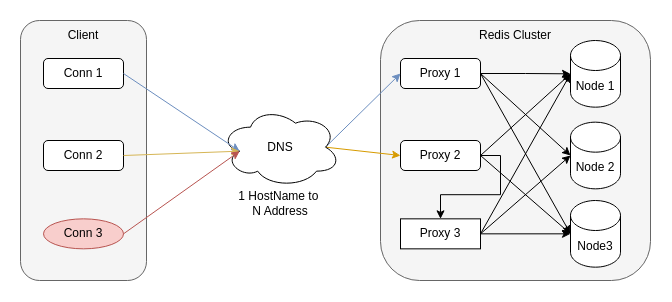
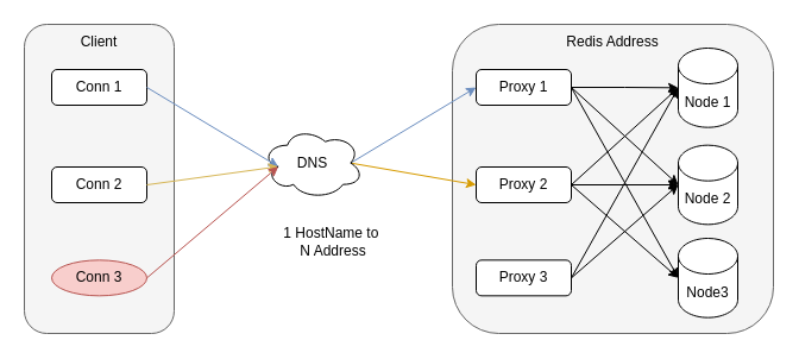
  <mxCell id="0" />
  <mxCell id="1" parent="0" />
  <mxCell id="2" value="" style="rounded=1;whiteSpace=wrap;html=1;fillColor=#f5f5f5;fontColor=#333333;strokeColor=#666666;" vertex="1" parent="1"><mxGeometry x="380" y="20" width="270" height="260" as="geometry" /></mxCell>
  <mxCell id="3" value="Node 1" style="shape=cylinder3;whiteSpace=wrap;html=1;boundedLbl=1;backgroundOutline=1;size=15;" vertex="1" parent="1"><mxGeometry x="570" y="40" width="50" height="66.67" as="geometry" /></mxCell>
  <mxCell id="4" value="Node 2" style="shape=cylinder3;whiteSpace=wrap;html=1;boundedLbl=1;backgroundOutline=1;size=15;" vertex="1" parent="1"><mxGeometry x="570" y="121.66" width="50" height="66.67" as="geometry" /></mxCell>
  <mxCell id="5" value="Node3" style="shape=cylinder3;whiteSpace=wrap;html=1;boundedLbl=1;backgroundOutline=1;size=15;" vertex="1" parent="1"><mxGeometry x="570" y="200" width="50" height="66.67" as="geometry" /></mxCell>
  <mxCell id="6" value="Proxy 1" style="rounded=1;whiteSpace=wrap;html=1;" vertex="1" parent="1"><mxGeometry x="400" y="58" width="80" height="30" as="geometry" /></mxCell>
  <mxCell id="7" value="Proxy 2" style="rounded=1;whiteSpace=wrap;html=1;" vertex="1" parent="1"><mxGeometry x="400" y="140" width="80" height="30" as="geometry" /></mxCell>
- <mxCell id="8" value="Proxy 3" style="whiteSpace=wrap;html=1;rounded=0;" vertex="1" parent="1"><mxGeometry x="400" y="218.34" width="80" height="30" as="geometry" /></mxCell>
+ <mxCell id="8" value="Proxy 3" style="rounded=1;whiteSpace=wrap;html=1;" vertex="1" parent="1"><mxGeometry x="400" y="218.34" width="80" height="30" as="geometry" /></mxCell>
  <mxCell id="9" style="edgeStyle=orthogonalEdgeStyle;rounded=0;orthogonalLoop=1;jettySize=auto;html=1;exitX=1;exitY=0.5;exitDx=0;exitDy=0;entryX=0;entryY=0.5;entryDx=0;entryDy=0;entryPerimeter=0;" edge="1" parent="1" source="6" target="3"><mxGeometry relative="1" as="geometry" /></mxCell>
  <mxCell id="10" style="rounded=0;orthogonalLoop=1;jettySize=auto;html=1;exitX=1;exitY=0.5;exitDx=0;exitDy=0;entryX=0;entryY=0.5;entryDx=0;entryDy=0;entryPerimeter=0;" edge="1" parent="1" source="6" target="4"><mxGeometry relative="1" as="geometry" /></mxCell>
  <mxCell id="11" style="rounded=0;orthogonalLoop=1;jettySize=auto;html=1;exitX=1;exitY=0.5;exitDx=0;exitDy=0;entryX=0;entryY=0.5;entryDx=0;entryDy=0;entryPerimeter=0;" edge="1" parent="1" source="6" target="5"><mxGeometry relative="1" as="geometry" /></mxCell>
  <mxCell id="12" style="rounded=0;orthogonalLoop=1;jettySize=auto;html=1;exitX=1;exitY=0.5;exitDx=0;exitDy=0;entryX=0;entryY=0.5;entryDx=0;entryDy=0;entryPerimeter=0;" edge="1" parent="1" source="7" target="3"><mxGeometry relative="1" as="geometry" /></mxCell>
- <mxCell id="13" style="edgeStyle=orthogonalEdgeStyle;rounded=0;orthogonalLoop=1;jettySize=auto;html=1;exitX=1;exitY=0.5;exitDx=0;exitDy=0;" edge="1" parent="1" source="7" target="8"><mxGeometry relative="1" as="geometry" /></mxCell>
+ <mxCell id="13" style="edgeStyle=orthogonalEdgeStyle;rounded=0;orthogonalLoop=1;jettySize=auto;html=1;exitX=1;exitY=0.5;exitDx=0;exitDy=0;entryX=0;entryY=0.5;entryDx=0;entryDy=0;entryPerimeter=0;" edge="1" parent="1" source="7" target="4"><mxGeometry relative="1" as="geometry" /></mxCell>
  <mxCell id="14" style="rounded=0;orthogonalLoop=1;jettySize=auto;html=1;exitX=1;exitY=0.5;exitDx=0;exitDy=0;entryX=0;entryY=0.5;entryDx=0;entryDy=0;entryPerimeter=0;" edge="1" parent="1" source="7" target="5"><mxGeometry relative="1" as="geometry" /></mxCell>
  <mxCell id="15" style="rounded=0;orthogonalLoop=1;jettySize=auto;html=1;exitX=1;exitY=0.5;exitDx=0;exitDy=0;entryX=0;entryY=0.5;entryDx=0;entryDy=0;entryPerimeter=0;" edge="1" parent="1" source="8" target="3"><mxGeometry relative="1" as="geometry" /></mxCell>
  <mxCell id="16" style="rounded=0;orthogonalLoop=1;jettySize=auto;html=1;exitX=1;exitY=0.5;exitDx=0;exitDy=0;entryX=0;entryY=0.5;entryDx=0;entryDy=0;entryPerimeter=0;" edge="1" parent="1" source="8" target="4"><mxGeometry relative="1" as="geometry" /></mxCell>
- <mxCell id="17" style="edgeStyle=orthogonalEdgeStyle;rounded=0;orthogonalLoop=1;jettySize=auto;html=1;exitX=1;exitY=0.5;exitDx=0;exitDy=0;entryX=0;entryY=0.5;entryDx=0;entryDy=0;entryPerimeter=0;" edge="1" parent="1" source="8" target="5"><mxGeometry relative="1" as="geometry" /></mxCell>
- <mxCell id="18" value="Redis Cluster" style="text;html=1;align=center;verticalAlign=middle;whiteSpace=wrap;rounded=0;" vertex="1" parent="1"><mxGeometry x="470" y="20" width="90" height="30" as="geometry" /></mxCell>
+ <mxCell id="18" value="Redis Address" style="text;html=1;align=center;verticalAlign=middle;whiteSpace=wrap;rounded=0;" vertex="1" parent="1"><mxGeometry x="470" y="20" width="90" height="30" as="geometry" /></mxCell>
  <mxCell id="19" value="" style="rounded=1;whiteSpace=wrap;html=1;fillColor=#f5f5f5;fontColor=#333333;strokeColor=#666666;" vertex="1" parent="1"><mxGeometry x="20" y="20" width="126" height="260" as="geometry" /></mxCell>
  <mxCell id="20" value="Conn 1" style="rounded=1;whiteSpace=wrap;html=1;" vertex="1" parent="1"><mxGeometry x="43" y="58" width="80" height="30" as="geometry" /></mxCell>
  <mxCell id="21" value="Conn 2" style="rounded=1;whiteSpace=wrap;html=1;" vertex="1" parent="1"><mxGeometry x="43" y="140" width="80" height="30" as="geometry" /></mxCell>
  <mxCell id="22" value="Conn 3" style="ellipse;whiteSpace=wrap;html=1;fillColor=#f8cecc;strokeColor=#b85450;" vertex="1" parent="1"><mxGeometry x="43" y="218.34" width="80" height="30" as="geometry" /></mxCell>
  <mxCell id="23" value="Client" style="text;html=1;align=center;verticalAlign=middle;whiteSpace=wrap;rounded=0;" vertex="1" parent="1"><mxGeometry x="53" y="20" width="60" height="30" as="geometry" /></mxCell>
  <mxCell id="24" style="rounded=0;orthogonalLoop=1;jettySize=auto;html=1;exitX=0.875;exitY=0.5;exitDx=0;exitDy=0;exitPerimeter=0;entryX=0;entryY=0.5;entryDx=0;entryDy=0;fillColor=#dae8fc;strokeColor=#6c8ebf;" edge="1" parent="1" source="26" target="6"><mxGeometry relative="1" as="geometry" /></mxCell>
  <mxCell id="25" style="rounded=0;orthogonalLoop=1;jettySize=auto;html=1;exitX=0.875;exitY=0.5;exitDx=0;exitDy=0;exitPerimeter=0;entryX=0;entryY=0.5;entryDx=0;entryDy=0;fillColor=#ffe6cc;strokeColor=#d79b00;" edge="1" parent="1" source="26" target="7"><mxGeometry relative="1" as="geometry" /></mxCell>
- <mxCell id="26" value="DNS" style="ellipse;shape=cloud;whiteSpace=wrap;html=1;" vertex="1" parent="1"><mxGeometry x="220" y="106.67" width="120" height="80" as="geometry" /></mxCell>
+ <mxCell id="26" value="DNS" style="ellipse;shape=cloud;whiteSpace=wrap;html=1;" vertex="1" parent="1"><mxGeometry x="220" y="106.67" width="85" height="60" as="geometry" /></mxCell>
  <mxCell id="27" style="rounded=0;orthogonalLoop=1;jettySize=auto;html=1;exitX=1;exitY=0.5;exitDx=0;exitDy=0;entryX=0.16;entryY=0.55;entryDx=0;entryDy=0;entryPerimeter=0;fillColor=#dae8fc;strokeColor=#6c8ebf;" edge="1" parent="1" source="20" target="26"><mxGeometry relative="1" as="geometry" /></mxCell>
  <mxCell id="28" style="rounded=0;orthogonalLoop=1;jettySize=auto;html=1;exitX=1;exitY=0.5;exitDx=0;exitDy=0;entryX=0.16;entryY=0.55;entryDx=0;entryDy=0;entryPerimeter=0;fillColor=#fff2cc;strokeColor=#d6b656;" edge="1" parent="1" source="21" target="26"><mxGeometry relative="1" as="geometry" /></mxCell>
  <mxCell id="29" style="rounded=0;orthogonalLoop=1;jettySize=auto;html=1;exitX=1;exitY=0.5;exitDx=0;exitDy=0;entryX=0.16;entryY=0.55;entryDx=0;entryDy=0;entryPerimeter=0;fillColor=#f8cecc;strokeColor=#b85450;" edge="1" parent="1" source="22" target="26"><mxGeometry relative="1" as="geometry" /></mxCell>
  <mxCell id="30" value="1 HostName to&amp;nbsp;&lt;div&gt;N Address&lt;/div&gt;" style="text;html=1;align=center;verticalAlign=middle;whiteSpace=wrap;rounded=0;" vertex="1" parent="1"><mxGeometry x="215" y="188.33" width="130" height="30" as="geometry" /></mxCell>
